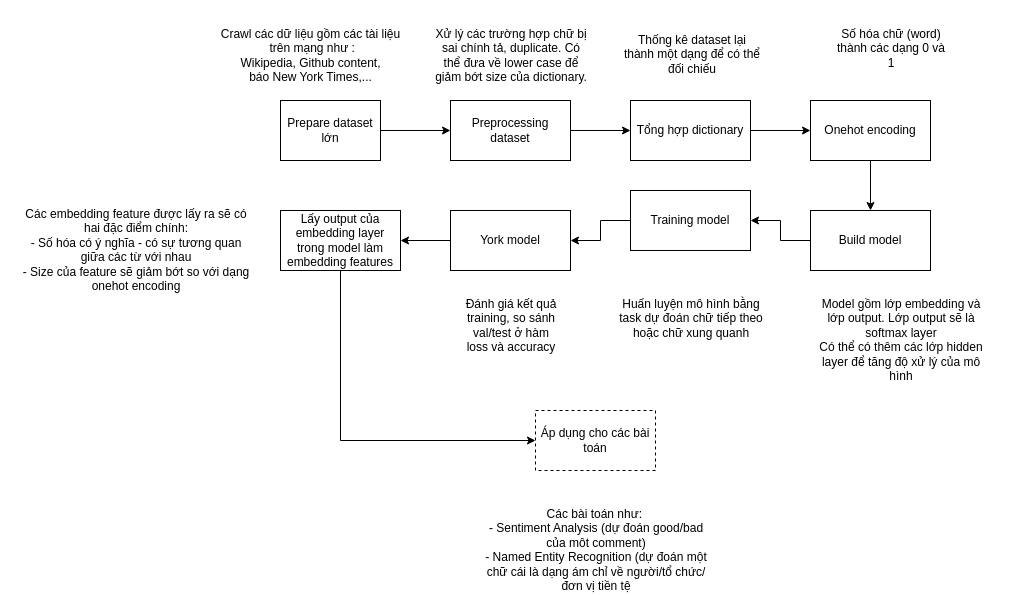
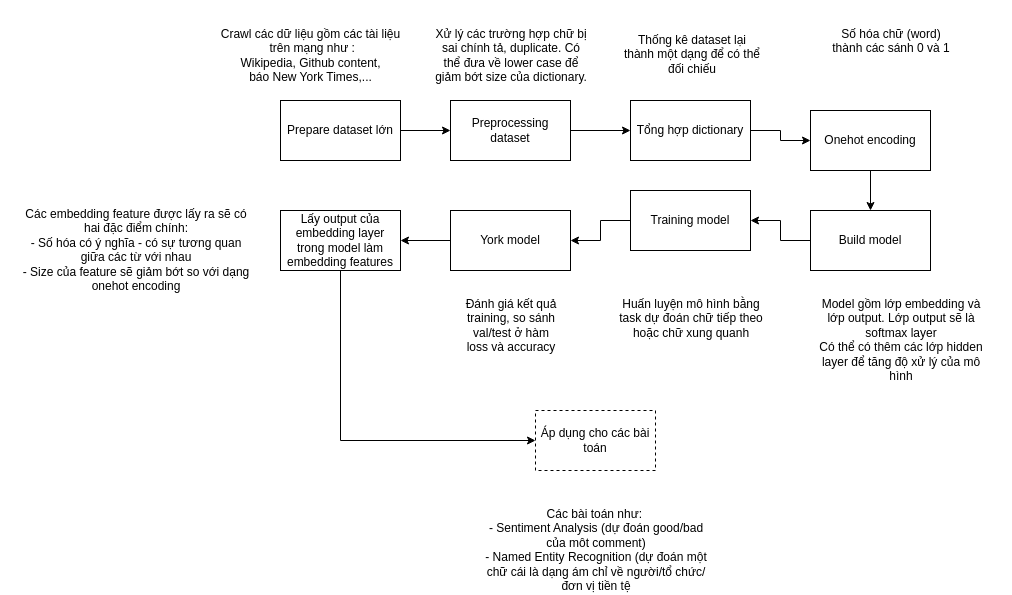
  <mxCell id="0" />
  <mxCell id="1" parent="0" />
  <mxCell id="2" style="edgeStyle=orthogonalEdgeStyle;rounded=0;orthogonalLoop=1;jettySize=auto;html=1;exitX=1;exitY=0.5;exitDx=0;exitDy=0;entryX=0;entryY=0.5;entryDx=0;entryDy=0;" parent="1" source="3" target="5" edge="1"><mxGeometry relative="1" as="geometry" /></mxCell>
- <mxCell id="3" value="Prepare dataset lớn" style="rounded=0;whiteSpace=wrap;html=1;" parent="1" vertex="1"><mxGeometry x="280" y="100" width="100" height="60" as="geometry" /></mxCell>
+ <mxCell id="3" value="Prepare dataset lớn" style="rounded=0;whiteSpace=wrap;html=1;" parent="1" vertex="1"><mxGeometry x="280" y="100" width="120" height="60" as="geometry" /></mxCell>
  <mxCell id="4" style="edgeStyle=orthogonalEdgeStyle;rounded=0;orthogonalLoop=1;jettySize=auto;html=1;exitX=1;exitY=0.5;exitDx=0;exitDy=0;entryX=0;entryY=0.5;entryDx=0;entryDy=0;" parent="1" source="5" target="7" edge="1"><mxGeometry relative="1" as="geometry" /></mxCell>
  <mxCell id="5" value="Preprocessing dataset" style="rounded=0;whiteSpace=wrap;html=1;" parent="1" vertex="1"><mxGeometry x="450" y="100" width="120" height="60" as="geometry" /></mxCell>
  <mxCell id="6" style="edgeStyle=orthogonalEdgeStyle;rounded=0;orthogonalLoop=1;jettySize=auto;html=1;exitX=1;exitY=0.5;exitDx=0;exitDy=0;entryX=0;entryY=0.5;entryDx=0;entryDy=0;" parent="1" source="7" target="9" edge="1"><mxGeometry relative="1" as="geometry" /></mxCell>
  <mxCell id="7" value="Tổng hợp dictionary" style="rounded=0;whiteSpace=wrap;html=1;" parent="1" vertex="1"><mxGeometry x="630" y="100" width="120" height="60" as="geometry" /></mxCell>
  <mxCell id="8" style="edgeStyle=orthogonalEdgeStyle;rounded=0;orthogonalLoop=1;jettySize=auto;html=1;exitX=0.5;exitY=1;exitDx=0;exitDy=0;entryX=0.5;entryY=0;entryDx=0;entryDy=0;" parent="1" source="9" target="11" edge="1"><mxGeometry relative="1" as="geometry" /></mxCell>
- <mxCell id="9" value="Onehot encoding" style="rounded=0;whiteSpace=wrap;html=1;" parent="1" vertex="1"><mxGeometry x="810" y="100" width="120" height="60" as="geometry" /></mxCell>
+ <mxCell id="9" value="Onehot encoding" style="rounded=0;whiteSpace=wrap;html=1;" parent="1" vertex="1"><mxGeometry x="810" y="110" width="120" height="60" as="geometry" /></mxCell>
  <mxCell id="10" style="edgeStyle=orthogonalEdgeStyle;rounded=0;orthogonalLoop=1;jettySize=auto;html=1;exitX=0;exitY=0.5;exitDx=0;exitDy=0;entryX=1;entryY=0.5;entryDx=0;entryDy=0;" parent="1" source="11" target="13" edge="1"><mxGeometry relative="1" as="geometry" /></mxCell>
  <mxCell id="11" value="Build model" style="rounded=0;whiteSpace=wrap;html=1;" parent="1" vertex="1"><mxGeometry x="810" y="210" width="120" height="60" as="geometry" /></mxCell>
  <mxCell id="12" style="edgeStyle=orthogonalEdgeStyle;rounded=0;orthogonalLoop=1;jettySize=auto;html=1;exitX=0;exitY=0.5;exitDx=0;exitDy=0;entryX=1;entryY=0.5;entryDx=0;entryDy=0;" parent="1" source="13" target="15" edge="1"><mxGeometry relative="1" as="geometry" /></mxCell>
  <mxCell id="13" value="Training model" style="rounded=0;whiteSpace=wrap;html=1;" parent="1" vertex="1"><mxGeometry x="630" y="190" width="120" height="60" as="geometry" /></mxCell>
  <mxCell id="14" style="edgeStyle=orthogonalEdgeStyle;rounded=0;orthogonalLoop=1;jettySize=auto;html=1;exitX=0;exitY=0.5;exitDx=0;exitDy=0;entryX=1;entryY=0.5;entryDx=0;entryDy=0;" parent="1" source="15" target="17" edge="1"><mxGeometry relative="1" as="geometry" /></mxCell>
  <mxCell id="15" value="York model" style="rounded=0;whiteSpace=wrap;html=1;" parent="1" vertex="1"><mxGeometry x="450" y="210" width="120" height="60" as="geometry" /></mxCell>
  <mxCell id="16" style="edgeStyle=orthogonalEdgeStyle;rounded=0;orthogonalLoop=1;jettySize=auto;html=1;exitX=0.5;exitY=1;exitDx=0;exitDy=0;entryX=0;entryY=0.5;entryDx=0;entryDy=0;" parent="1" source="17" target="18" edge="1"><mxGeometry relative="1" as="geometry" /></mxCell>
  <mxCell id="17" value="Lấy output của embedding layer trong model làm embedding features" style="rounded=0;whiteSpace=wrap;html=1;" parent="1" vertex="1"><mxGeometry x="280" y="210" width="120" height="60" as="geometry" /></mxCell>
  <mxCell id="18" value="Áp dụng cho các bài toán" style="rounded=0;whiteSpace=wrap;html=1;dashed=1;" parent="1" vertex="1"><mxGeometry x="535" y="410" width="120" height="60" as="geometry" /></mxCell>
  <mxCell id="19" value="Crawl các dữ liệu gồm các tài liệu&lt;br&gt;&amp;nbsp;trên mạng như : &lt;br&gt;Wikipedia, Github content, &lt;br&gt;báo New York Times,..." style="text;html=1;align=center;verticalAlign=middle;resizable=0;points=[];autosize=1;strokeColor=none;fillColor=none;" parent="1" vertex="1"><mxGeometry x="210" y="20" width="200" height="70" as="geometry" /></mxCell>
  <mxCell id="20" value="&lt;div style=&quot;text-align: center;&quot;&gt;&lt;span style=&quot;background-color: initial;&quot;&gt;Xử lý các trường hợp chữ bị sai chính tả, duplicate. Có thể đưa về lower case để giảm bớt size của dictionary.&lt;/span&gt;&lt;/div&gt;" style="text;whiteSpace=wrap;html=1;" parent="1" vertex="1"><mxGeometry x="430" y="20" width="160" height="50" as="geometry" /></mxCell>
  <mxCell id="21" value="&lt;div style=&quot;text-align: center;&quot;&gt;Thống kê dataset lại thành một dạng để có thể đối chiếu&lt;/div&gt;" style="text;whiteSpace=wrap;html=1;" parent="1" vertex="1"><mxGeometry x="621" y="26" width="140" height="50" as="geometry" /></mxCell>
- <mxCell id="22" value="&lt;div style=&quot;text-align: center;&quot;&gt;Số hóa chữ (word) thành các dạng 0 và 1&lt;/div&gt;" style="text;whiteSpace=wrap;html=1;" parent="1" vertex="1"><mxGeometry x="830" y="20" width="120" height="50" as="geometry" /></mxCell>
+ <mxCell id="22" value="&lt;div style=&quot;text-align: center;&quot;&gt;Số hóa chữ (word) thành các sánh 0 và 1&lt;/div&gt;" style="text;whiteSpace=wrap;html=1;" parent="1" vertex="1"><mxGeometry x="830" y="20" width="120" height="50" as="geometry" /></mxCell>
  <mxCell id="23" value="&lt;div style=&quot;text-align: center;&quot;&gt;Model gồm lớp embedding và lớp output. Lớp output sẽ là softmax layer&lt;/div&gt;&lt;div style=&quot;text-align: center;&quot;&gt;Có thể có thêm các lớp hidden layer để tăng độ xử lý của mô hình&lt;/div&gt;" style="text;whiteSpace=wrap;html=1;" parent="1" vertex="1"><mxGeometry x="810" y="290" width="180" height="50" as="geometry" /></mxCell>
  <mxCell id="24" value="&lt;div style=&quot;text-align: center;&quot;&gt;Huấn luyện mô hình bằng task dự đoán chữ tiếp theo hoặc chữ xung quanh&lt;/div&gt;" style="text;whiteSpace=wrap;html=1;" parent="1" vertex="1"><mxGeometry x="610" y="290" width="160" height="50" as="geometry" /></mxCell>
  <mxCell id="25" value="&lt;div style=&quot;text-align: center;&quot;&gt;Các embedding feature được lấy ra sẽ có hai đặc điểm chính:&lt;/div&gt;&lt;div style=&quot;text-align: center;&quot;&gt;- Số hóa có ý nghĩa - có sự tương quan giữa các từ với nhau&lt;/div&gt;&lt;div style=&quot;text-align: center;&quot;&gt;- Size của feature sẽ giảm bớt so với dạng onehot encoding&lt;/div&gt;" style="text;whiteSpace=wrap;html=1;" parent="1" vertex="1"><mxGeometry x="20" y="200" width="230" height="50" as="geometry" /></mxCell>
  <mxCell id="26" value="&lt;div style=&quot;text-align: center;&quot;&gt;Đánh giá kết quả training, so sánh val/test ở hàm loss và accuracy&lt;/div&gt;" style="text;whiteSpace=wrap;html=1;" parent="1" vertex="1"><mxGeometry x="460" y="290" width="100" height="50" as="geometry" /></mxCell>
  <mxCell id="27" value="&lt;div style=&quot;text-align: center;&quot;&gt;Các bài toán như:&amp;nbsp;&lt;/div&gt;&lt;div style=&quot;text-align: center;&quot;&gt;- Sentiment Analysis (dự đoán good/bad của môt comment)&lt;/div&gt;&lt;div style=&quot;text-align: center;&quot;&gt;- Named Entity Recognition (dự đoán một chữ cái là dạng ám chỉ về người/tổ chức/đơn vị tiền tệ&lt;/div&gt;" style="text;whiteSpace=wrap;html=1;" parent="1" vertex="1"><mxGeometry x="480" y="500" width="230" height="50" as="geometry" /></mxCell>
